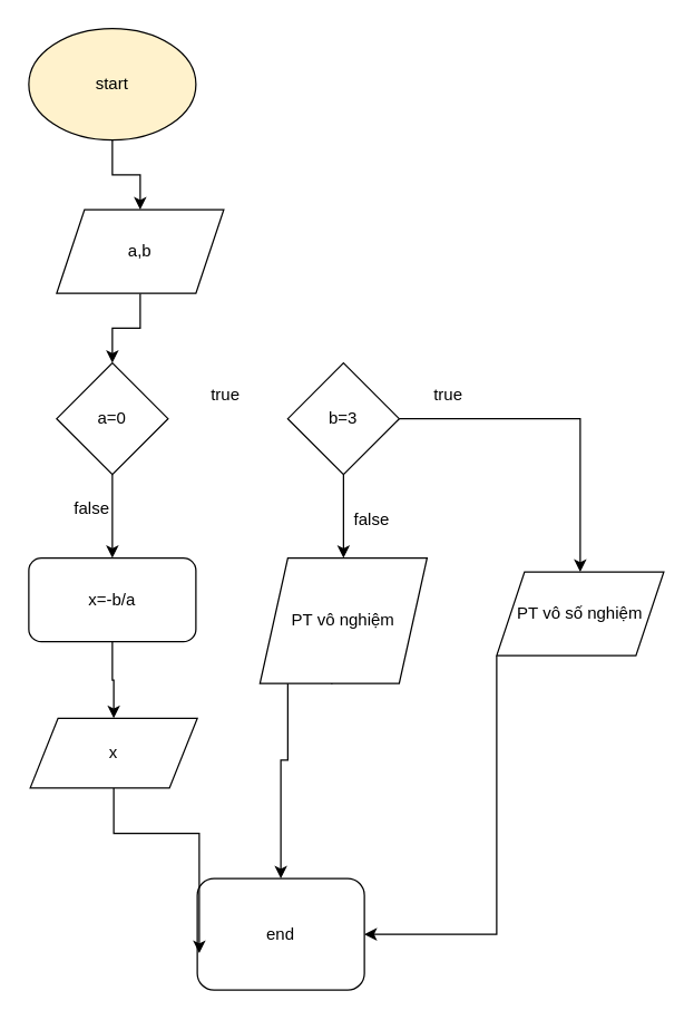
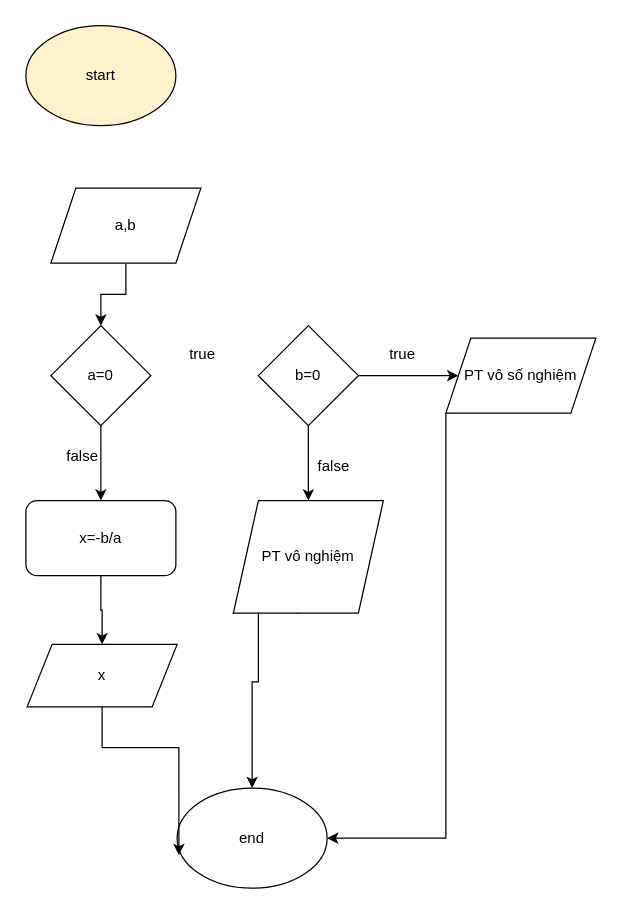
  <mxCell id="0" />
  <mxCell id="1" parent="0" />
- <mxCell id="2" value="" style="edgeStyle=orthogonalEdgeStyle;rounded=0;orthogonalLoop=1;jettySize=auto;html=1;" edge="1" parent="1" source="3" target="5"><mxGeometry relative="1" as="geometry" /></mxCell>
  <mxCell id="3" value="start" style="ellipse;whiteSpace=wrap;html=1;fillColor=#fff2cc;" vertex="1" parent="1"><mxGeometry x="20" y="20" width="120" height="80" as="geometry" /></mxCell>
  <mxCell id="4" value="" style="edgeStyle=orthogonalEdgeStyle;rounded=0;orthogonalLoop=1;jettySize=auto;html=1;" edge="1" parent="1" source="5" target="7"><mxGeometry relative="1" as="geometry" /></mxCell>
  <mxCell id="5" value="a,b" style="shape=parallelogram;perimeter=parallelogramPerimeter;whiteSpace=wrap;html=1;fixedSize=1;" vertex="1" parent="1"><mxGeometry x="40" y="150" width="120" height="60" as="geometry" /></mxCell>
  <mxCell id="6" value="" style="edgeStyle=orthogonalEdgeStyle;rounded=0;orthogonalLoop=1;jettySize=auto;html=1;" edge="1" parent="1" source="7" target="19"><mxGeometry relative="1" as="geometry" /></mxCell>
  <mxCell id="7" value="a=0" style="rhombus;whiteSpace=wrap;html=1;" vertex="1" parent="1"><mxGeometry x="40" y="260" width="80" height="80" as="geometry" /></mxCell>
  <mxCell id="8" value="" style="edgeStyle=orthogonalEdgeStyle;rounded=0;orthogonalLoop=1;jettySize=auto;html=1;" edge="1" parent="1" source="10" target="13"><mxGeometry relative="1" as="geometry" /></mxCell>
  <mxCell id="9" value="" style="edgeStyle=orthogonalEdgeStyle;rounded=0;orthogonalLoop=1;jettySize=auto;html=1;" edge="1" parent="1" source="10" target="15"><mxGeometry relative="1" as="geometry" /></mxCell>
- <mxCell id="10" value="b=3" style="rhombus;whiteSpace=wrap;html=1;" vertex="1" parent="1"><mxGeometry x="206" y="260" width="80" height="80" as="geometry" /></mxCell>
+ <mxCell id="10" value="b=0" style="rhombus;whiteSpace=wrap;html=1;" vertex="1" parent="1"><mxGeometry x="206" y="260" width="80" height="80" as="geometry" /></mxCell>
  <mxCell id="11" value="true" style="text;html=1;align=center;verticalAlign=middle;resizable=0;points=[];autosize=1;strokeColor=none;fillColor=none;" vertex="1" parent="1"><mxGeometry x="141" y="268" width="40" height="30" as="geometry" /></mxCell>
  <mxCell id="12" style="edgeStyle=orthogonalEdgeStyle;rounded=0;orthogonalLoop=1;jettySize=auto;html=1;entryX=1;entryY=0.5;entryDx=0;entryDy=0;" edge="1" parent="1" source="13" target="21"><mxGeometry relative="1" as="geometry"><Array as="points"><mxPoint x="356" y="670" /></Array></mxGeometry></mxCell>
- <mxCell id="13" value="PT vô số nghiệm" style="shape=parallelogram;perimeter=parallelogramPerimeter;whiteSpace=wrap;html=1;fixedSize=1;" vertex="1" parent="1"><mxGeometry x="356" y="410" width="120" height="60" as="geometry" /></mxCell>
+ <mxCell id="13" value="PT vô số nghiệm" style="shape=parallelogram;perimeter=parallelogramPerimeter;whiteSpace=wrap;html=1;fixedSize=1;" vertex="1" parent="1"><mxGeometry x="356" y="270" width="120" height="60" as="geometry" /></mxCell>
  <mxCell id="14" style="edgeStyle=orthogonalEdgeStyle;rounded=0;orthogonalLoop=1;jettySize=auto;html=1;exitX=0.43;exitY=1.007;exitDx=0;exitDy=0;exitPerimeter=0;" edge="1" parent="1" source="15" target="21"><mxGeometry relative="1" as="geometry"><Array as="points"><mxPoint x="206" y="460" /><mxPoint x="206" y="545" /><mxPoint x="201" y="545" /></Array></mxGeometry></mxCell>
  <mxCell id="15" value="PT vô nghiệm" style="shape=parallelogram;perimeter=parallelogramPerimeter;whiteSpace=wrap;html=1;fixedSize=1;" vertex="1" parent="1"><mxGeometry x="186" y="400" width="120" height="90" as="geometry" /></mxCell>
  <mxCell id="16" value="true" style="text;html=1;align=center;verticalAlign=middle;resizable=0;points=[];autosize=1;strokeColor=none;fillColor=none;" vertex="1" parent="1"><mxGeometry x="301" y="268" width="40" height="30" as="geometry" /></mxCell>
  <mxCell id="17" value="false" style="text;html=1;align=center;verticalAlign=middle;resizable=0;points=[];autosize=1;strokeColor=none;fillColor=none;" vertex="1" parent="1"><mxGeometry x="241" y="358" width="50" height="30" as="geometry" /></mxCell>
  <mxCell id="18" value="" style="edgeStyle=orthogonalEdgeStyle;rounded=0;orthogonalLoop=1;jettySize=auto;html=1;" edge="1" parent="1" source="19" target="22"><mxGeometry relative="1" as="geometry" /></mxCell>
  <mxCell id="19" value="x=-b/a" style="rounded=1;whiteSpace=wrap;html=1;" vertex="1" parent="1"><mxGeometry x="20" y="400" width="120" height="60" as="geometry" /></mxCell>
  <mxCell id="20" value="false" style="text;html=1;align=center;verticalAlign=middle;resizable=0;points=[];autosize=1;strokeColor=none;fillColor=none;" vertex="1" parent="1"><mxGeometry x="40" y="350" width="50" height="30" as="geometry" /></mxCell>
- <mxCell id="21" value="end" style="whiteSpace=wrap;html=1;rounded=1;" vertex="1" parent="1"><mxGeometry x="141" y="630" width="120" height="80" as="geometry" /></mxCell>
+ <mxCell id="21" value="end" style="ellipse;whiteSpace=wrap;html=1;" vertex="1" parent="1"><mxGeometry x="141" y="630" width="120" height="80" as="geometry" /></mxCell>
  <mxCell id="22" value="x" style="shape=parallelogram;perimeter=parallelogramPerimeter;whiteSpace=wrap;html=1;fixedSize=1;" vertex="1" parent="1"><mxGeometry x="21" y="515" width="120" height="50" as="geometry" /></mxCell>
  <mxCell id="23" style="edgeStyle=orthogonalEdgeStyle;rounded=0;orthogonalLoop=1;jettySize=auto;html=1;entryX=0.012;entryY=0.67;entryDx=0;entryDy=0;entryPerimeter=0;" edge="1" parent="1" source="22" target="21"><mxGeometry relative="1" as="geometry" /></mxCell>
